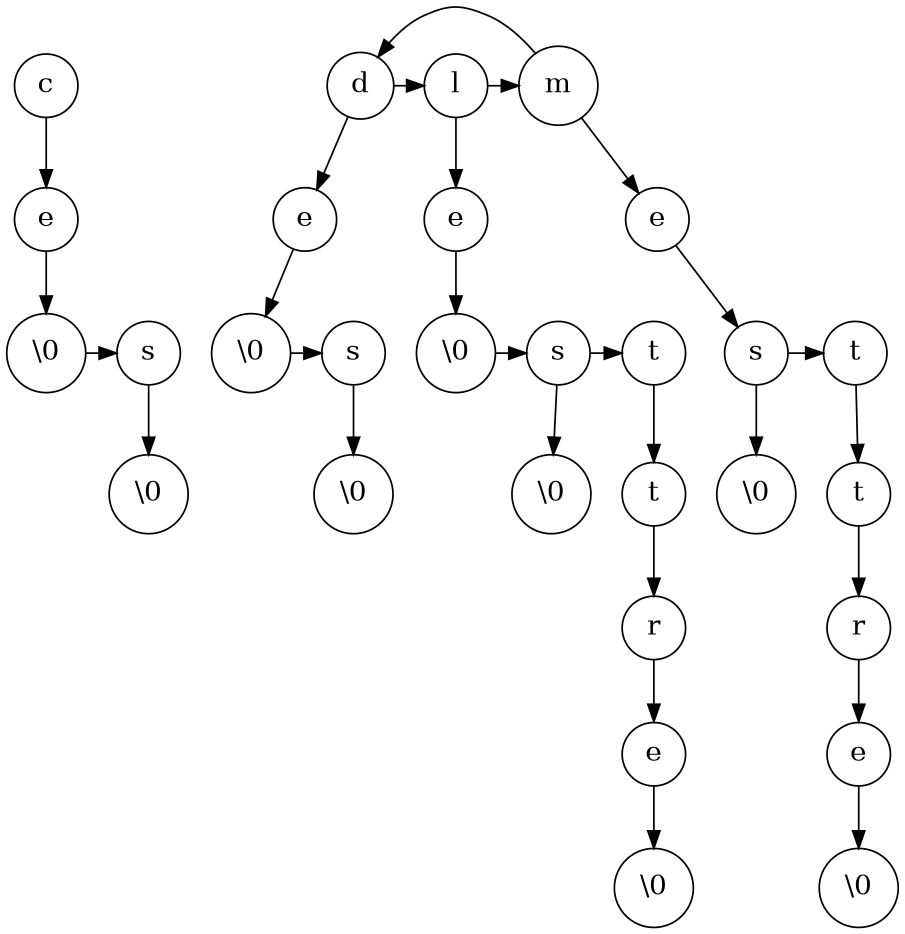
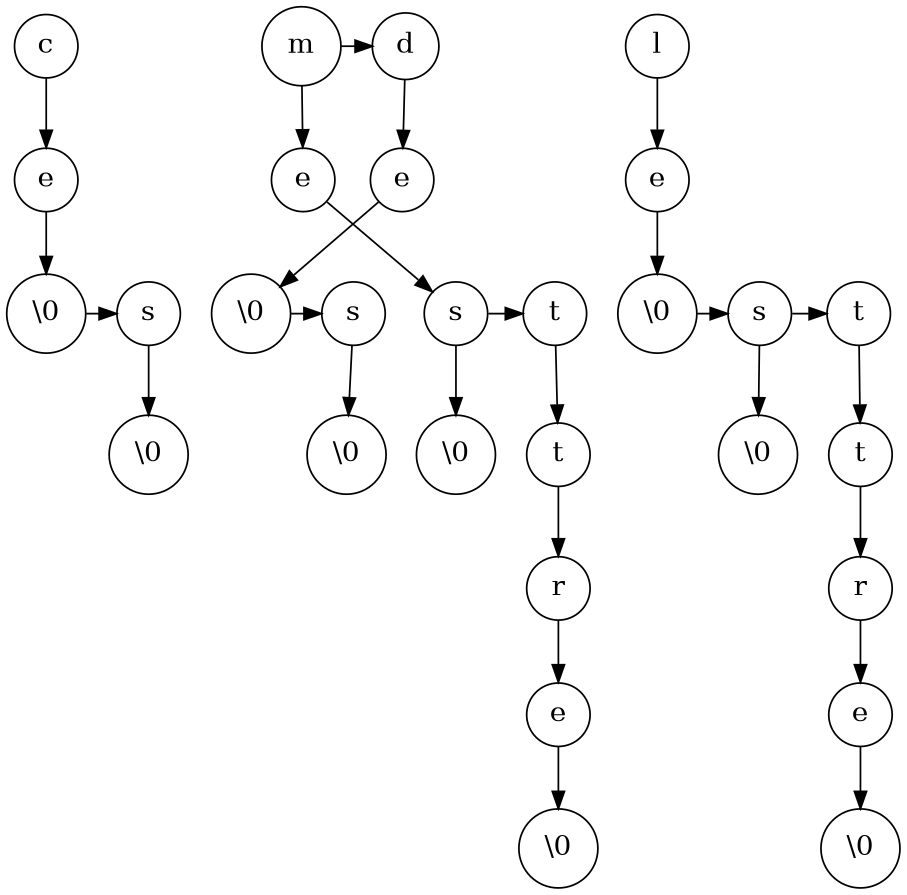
  digraph {
    node [fontsize=16 shape=circle splines=ortho]
    n1 [height=.5 label="\\0"]
    n2 [height=.5 label=s]
    n3 [height=.5 label=c]
    n4 [height=.5 label=d]
    n5 [height=.5 label="\\0"]
    n6 [height=.5 label=s]
    n7 [height=.5 label=l]
    n8 [height=.5 label="\\0"]
    n9 [height=.5 label=s]
    n10 [height=.5 label=t]
    n11 [height=.5 label=m]
    n12 [height=.5 label=s]
    n13 [height=.5 label=t]
    n14 [height=.5 label="\\0"]
    n15 [height=.5 label=e]
    n16 [height=.5 label=e]
    n17 [height=.5 label="\\0"]
    n18 [height=.5 label=e]
    n19 [height=.5 label="\\0"]
    n20 [height=.5 label=t]
    n21 [height=.5 label=e]
    n22 [height=.5 label="\\0"]
    n23 [height=.5 label=t]
    n24 [height=.5 label=r]
    n25 [height=.5 label=e]
    n26 [height=.5 label="\\0"]
    n27 [height=.5 label=r]
    n28 [height=.5 label=e]
    n29 [height=.5 label="\\0"]
    subgraph sub_1 {
      rank=same
      n1
      n2
    }
    subgraph sub_2 {
      rank=same
      n3
      n4
    }
    subgraph sub_3 {
      rank=same
      n5
      n6
    }
    subgraph sub_4 {
      rank=same
      n4
      n7
    }
    subgraph sub_5 {
      rank=same
      n8
      n9
    }
    subgraph sub_6 {
      rank=same
      n9
      n10
    }
    subgraph sub_7 {
      rank=same
      n7
      n11
    }
    subgraph sub_8 {
      rank=same
      n12
      n13
    }
    n1 -> n2 [rankdir=LR]
    n2 -> n14
    n3 -> n15
-   n4 -> n7 [rankdir=LR]
    n4 -> n16
    n5 -> n6 [rankdir=LR]
    n6 -> n17
-   n7 -> n11 [rankdir=LR]
    n7 -> n18
    n8 -> n9 [rankdir=LR]
    n9 -> n10 [rankdir=LR]
    n9 -> n19
    n10 -> n20
    n11 -> n4 [rankdir=LR]
    n11 -> n21
    n12 -> n13 [rankdir=LR]
    n12 -> n22
    n13 -> n23
    n15 -> n1
    n16 -> n5
    n18 -> n8
    n20 -> n24
    n21 -> n12
    n23 -> n27
    n24 -> n25
    n25 -> n26
    n27 -> n28
    n28 -> n29
  }
